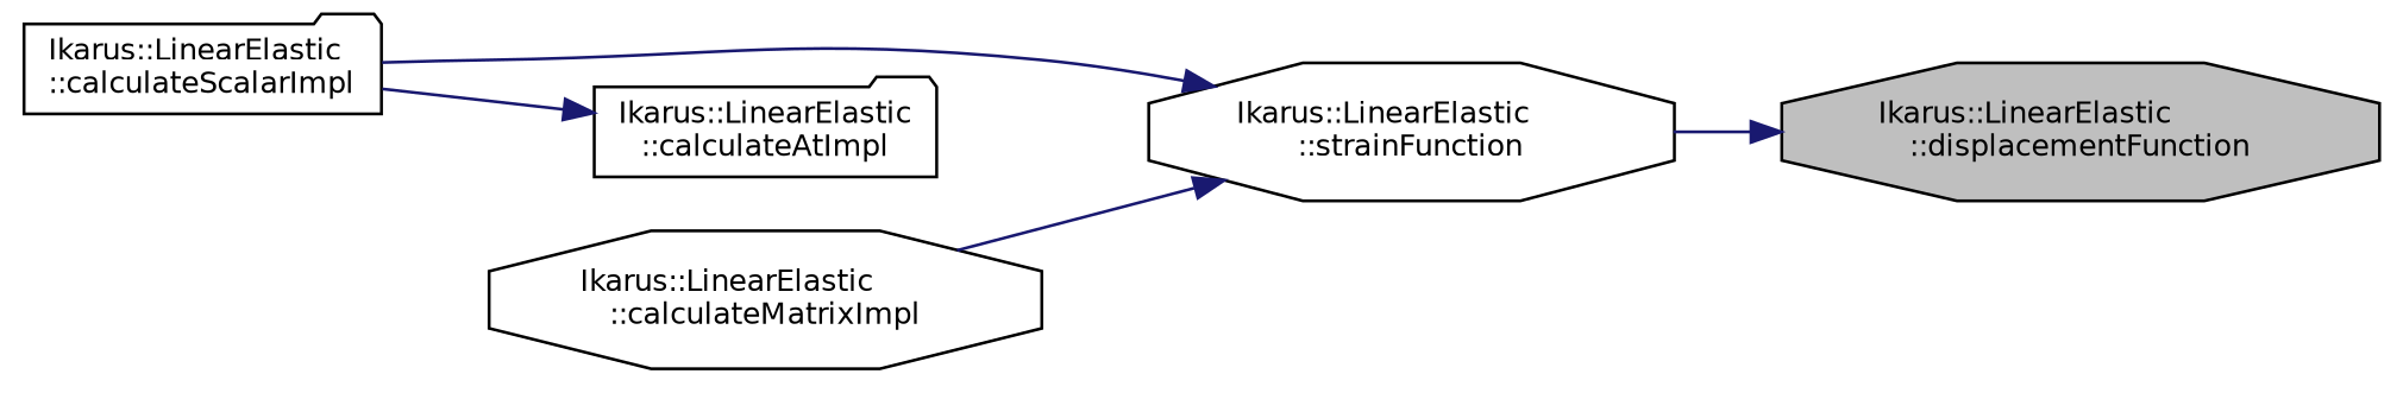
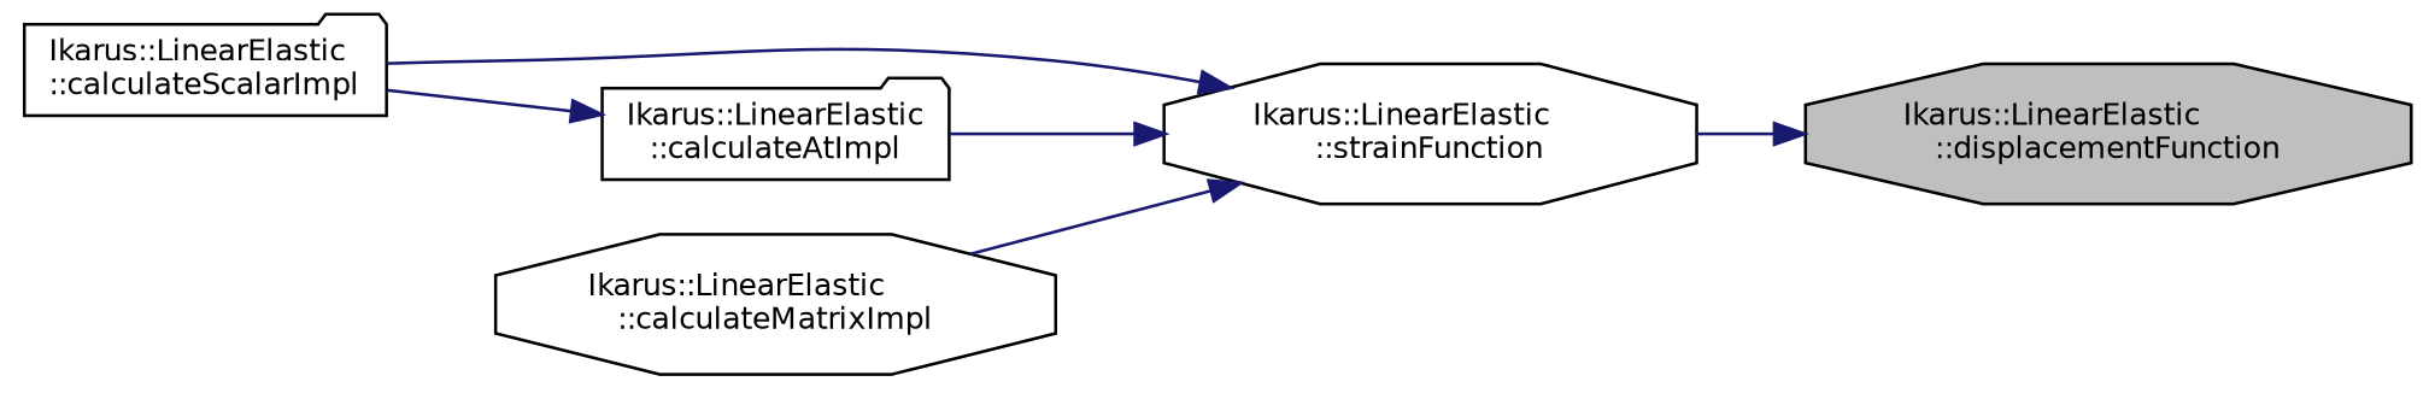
  digraph {
    rankdir=RL
    node [color=black fillcolor=white fontname=Helvetica fontsize=10 shape=octagon style=filled]
    edge [color=midnightblue dir=back fontname=Helvetica fontsize=10 labelfontname=Helvetica labelfontsize=10 style=solid]
    n1 [fillcolor=grey75 fontcolor=black height=0.2 label="Ikarus::LinearElastic\l::displacementFunction" width=0.4]
    n2 [height=0.2 label="Ikarus::LinearElastic\l::strainFunction" width=0.4]
    n3 [height=0.2 label="Ikarus::LinearElastic\l::calculateScalarImpl" shape=folder width=0.4]
    n4 [height=0.2 label="Ikarus::LinearElastic\l::calculateAtImpl" shape=folder width=0.4]
    n5 [height=0.2 label="Ikarus::LinearElastic\l::calculateMatrixImpl" width=0.4]
    n1 -> n2
    n2 -> n3
+   n2 -> n4
    n2 -> n5
    n4 -> n3
  }
